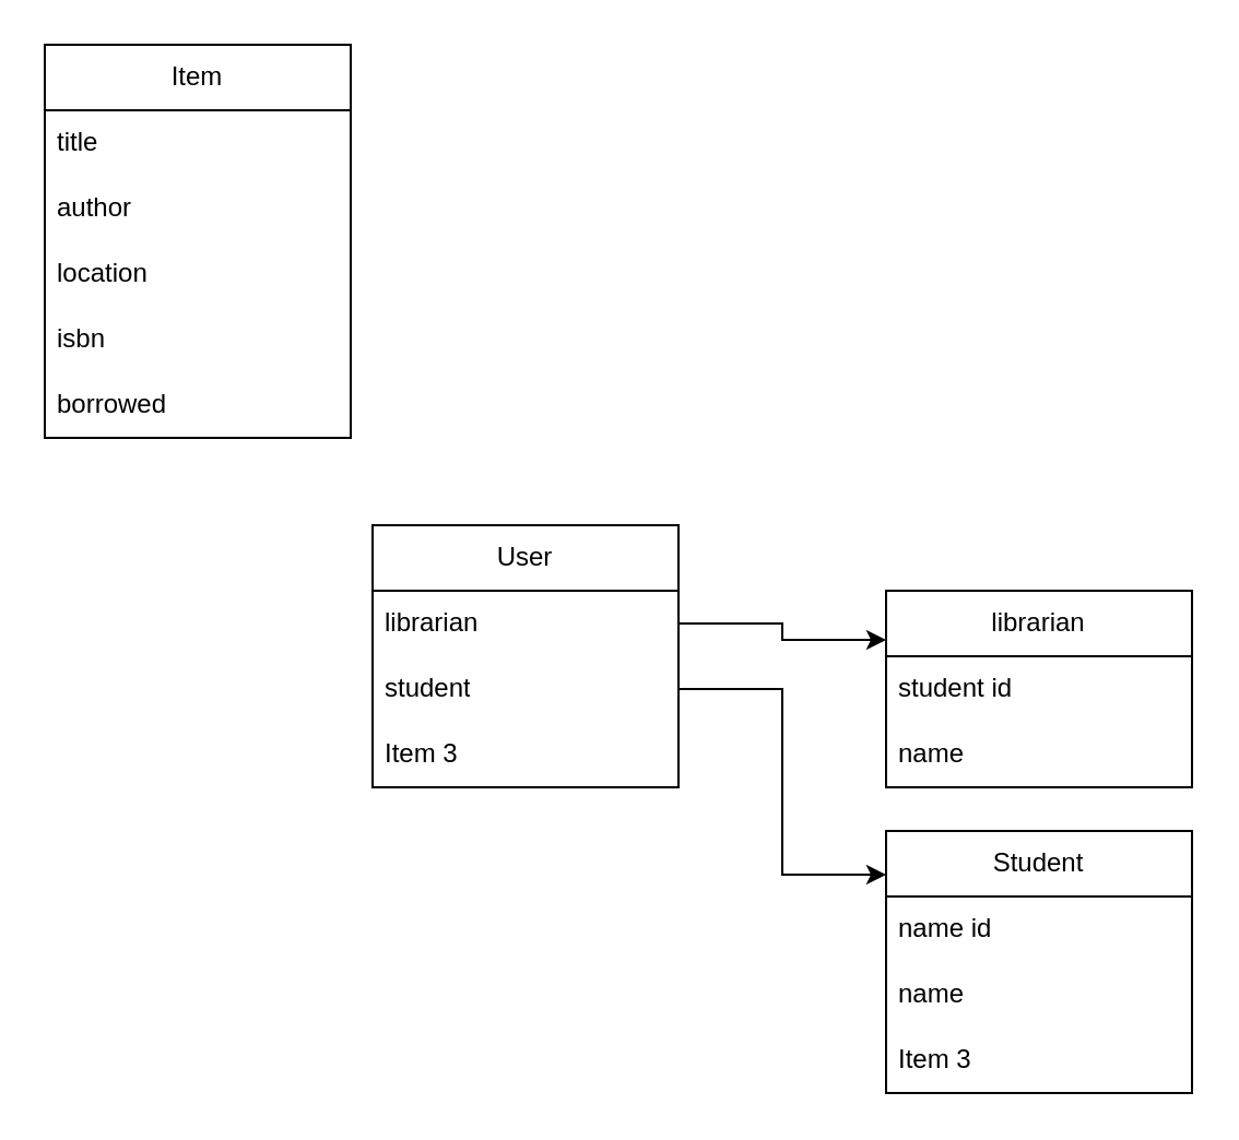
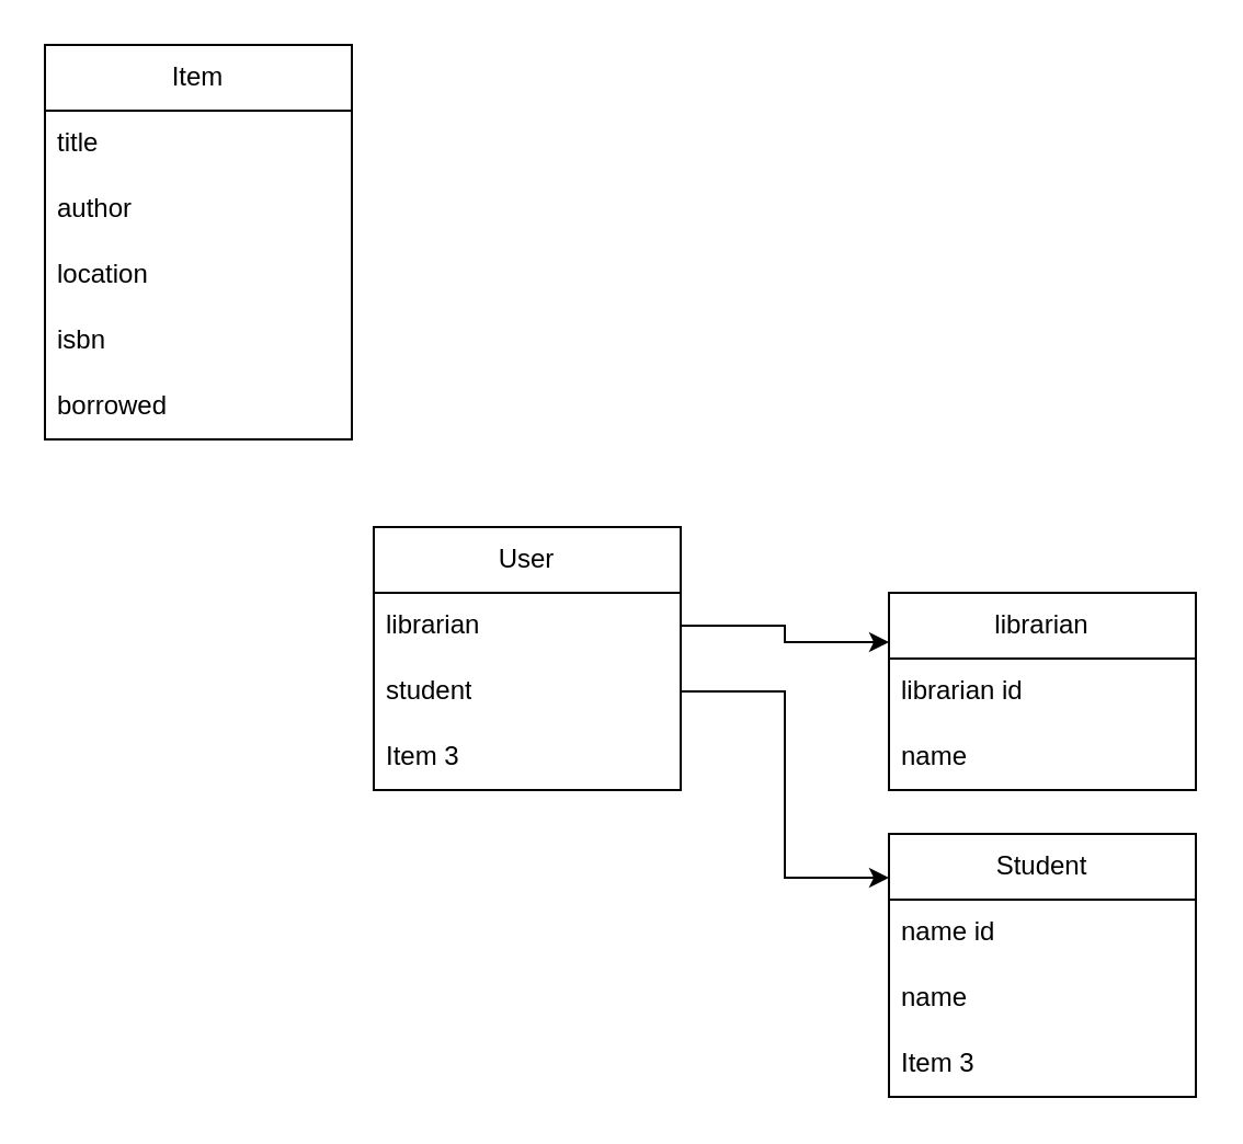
  <mxCell id="0" />
  <mxCell id="1" parent="0" />
  <mxCell id="2" value="Item" style="swimlane;fontStyle=0;childLayout=stackLayout;horizontal=1;startSize=30;horizontalStack=0;resizeParent=1;resizeParentMax=0;resizeLast=0;collapsible=1;marginBottom=0;whiteSpace=wrap;html=1;" vertex="1" parent="1"><mxGeometry x="20" y="20" width="140" height="180" as="geometry" /></mxCell>
  <mxCell id="3" value="title" style="text;strokeColor=none;fillColor=none;align=left;verticalAlign=middle;spacingLeft=4;spacingRight=4;overflow=hidden;points=[[0,0.5],[1,0.5]];portConstraint=eastwest;rotatable=0;whiteSpace=wrap;html=1;" vertex="1" parent="2"><mxGeometry y="30" width="140" height="30" as="geometry" /></mxCell>
  <mxCell id="4" value="author" style="text;strokeColor=none;fillColor=none;align=left;verticalAlign=middle;spacingLeft=4;spacingRight=4;overflow=hidden;points=[[0,0.5],[1,0.5]];portConstraint=eastwest;rotatable=0;whiteSpace=wrap;html=1;" vertex="1" parent="2"><mxGeometry y="60" width="140" height="30" as="geometry" /></mxCell>
  <mxCell id="5" value="location" style="text;strokeColor=none;fillColor=none;align=left;verticalAlign=middle;spacingLeft=4;spacingRight=4;overflow=hidden;points=[[0,0.5],[1,0.5]];portConstraint=eastwest;rotatable=0;whiteSpace=wrap;html=1;" vertex="1" parent="2"><mxGeometry y="90" width="140" height="30" as="geometry" /></mxCell>
  <mxCell id="6" value="isbn" style="text;strokeColor=none;fillColor=none;align=left;verticalAlign=middle;spacingLeft=4;spacingRight=4;overflow=hidden;points=[[0,0.5],[1,0.5]];portConstraint=eastwest;rotatable=0;whiteSpace=wrap;html=1;" vertex="1" parent="2"><mxGeometry y="120" width="140" height="30" as="geometry" /></mxCell>
  <mxCell id="7" value="borrowed" style="text;strokeColor=none;fillColor=none;align=left;verticalAlign=middle;spacingLeft=4;spacingRight=4;overflow=hidden;points=[[0,0.5],[1,0.5]];portConstraint=eastwest;rotatable=0;whiteSpace=wrap;html=1;" vertex="1" parent="2"><mxGeometry y="150" width="140" height="30" as="geometry" /></mxCell>
  <mxCell id="8" value="Student" style="swimlane;fontStyle=0;childLayout=stackLayout;horizontal=1;startSize=30;horizontalStack=0;resizeParent=1;resizeParentMax=0;resizeLast=0;collapsible=1;marginBottom=0;whiteSpace=wrap;html=1;" vertex="1" parent="1"><mxGeometry x="405" y="380" width="140" height="120" as="geometry" /></mxCell>
  <mxCell id="9" value="name id" style="text;strokeColor=none;fillColor=none;align=left;verticalAlign=middle;spacingLeft=4;spacingRight=4;overflow=hidden;points=[[0,0.5],[1,0.5]];portConstraint=eastwest;rotatable=0;whiteSpace=wrap;html=1;" vertex="1" parent="8"><mxGeometry y="30" width="140" height="30" as="geometry" /></mxCell>
  <mxCell id="10" value="name" style="text;strokeColor=none;fillColor=none;align=left;verticalAlign=middle;spacingLeft=4;spacingRight=4;overflow=hidden;points=[[0,0.5],[1,0.5]];portConstraint=eastwest;rotatable=0;whiteSpace=wrap;html=1;" vertex="1" parent="8"><mxGeometry y="60" width="140" height="30" as="geometry" /></mxCell>
  <mxCell id="11" value="Item 3" style="text;strokeColor=none;fillColor=none;align=left;verticalAlign=middle;spacingLeft=4;spacingRight=4;overflow=hidden;points=[[0,0.5],[1,0.5]];portConstraint=eastwest;rotatable=0;whiteSpace=wrap;html=1;" vertex="1" parent="8"><mxGeometry y="90" width="140" height="30" as="geometry" /></mxCell>
  <mxCell id="12" value="librarian" style="swimlane;fontStyle=0;childLayout=stackLayout;horizontal=1;startSize=30;horizontalStack=0;resizeParent=1;resizeParentMax=0;resizeLast=0;collapsible=1;marginBottom=0;whiteSpace=wrap;html=1;" vertex="1" parent="1"><mxGeometry x="405" y="270" width="140" height="90" as="geometry" /></mxCell>
- <mxCell id="13" value="student id" style="text;strokeColor=none;fillColor=none;align=left;verticalAlign=middle;spacingLeft=4;spacingRight=4;overflow=hidden;points=[[0,0.5],[1,0.5]];portConstraint=eastwest;rotatable=0;whiteSpace=wrap;html=1;" vertex="1" parent="12"><mxGeometry y="30" width="140" height="30" as="geometry" /></mxCell>
+ <mxCell id="13" value="librarian id" style="text;strokeColor=none;fillColor=none;align=left;verticalAlign=middle;spacingLeft=4;spacingRight=4;overflow=hidden;points=[[0,0.5],[1,0.5]];portConstraint=eastwest;rotatable=0;whiteSpace=wrap;html=1;" vertex="1" parent="12"><mxGeometry y="30" width="140" height="30" as="geometry" /></mxCell>
  <mxCell id="14" value="name" style="text;strokeColor=none;fillColor=none;align=left;verticalAlign=middle;spacingLeft=4;spacingRight=4;overflow=hidden;points=[[0,0.5],[1,0.5]];portConstraint=eastwest;rotatable=0;whiteSpace=wrap;html=1;" vertex="1" parent="12"><mxGeometry y="60" width="140" height="30" as="geometry" /></mxCell>
  <mxCell id="15" value="User" style="swimlane;fontStyle=0;childLayout=stackLayout;horizontal=1;startSize=30;horizontalStack=0;resizeParent=1;resizeParentMax=0;resizeLast=0;collapsible=1;marginBottom=0;whiteSpace=wrap;html=1;" vertex="1" parent="1"><mxGeometry x="170" y="240" width="140" height="120" as="geometry" /></mxCell>
  <mxCell id="16" value="librarian" style="text;strokeColor=none;fillColor=none;align=left;verticalAlign=middle;spacingLeft=4;spacingRight=4;overflow=hidden;points=[[0,0.5],[1,0.5]];portConstraint=eastwest;rotatable=0;whiteSpace=wrap;html=1;" vertex="1" parent="15"><mxGeometry y="30" width="140" height="30" as="geometry" /></mxCell>
  <mxCell id="17" value="student&lt;br&gt;" style="text;strokeColor=none;fillColor=none;align=left;verticalAlign=middle;spacingLeft=4;spacingRight=4;overflow=hidden;points=[[0,0.5],[1,0.5]];portConstraint=eastwest;rotatable=0;whiteSpace=wrap;html=1;" vertex="1" parent="15"><mxGeometry y="60" width="140" height="30" as="geometry" /></mxCell>
  <mxCell id="18" value="Item 3" style="text;strokeColor=none;fillColor=none;align=left;verticalAlign=middle;spacingLeft=4;spacingRight=4;overflow=hidden;points=[[0,0.5],[1,0.5]];portConstraint=eastwest;rotatable=0;whiteSpace=wrap;html=1;" vertex="1" parent="15"><mxGeometry y="90" width="140" height="30" as="geometry" /></mxCell>
  <mxCell id="19" style="edgeStyle=orthogonalEdgeStyle;rounded=0;orthogonalLoop=1;jettySize=auto;html=1;exitX=1;exitY=0.5;exitDx=0;exitDy=0;entryX=0;entryY=0.25;entryDx=0;entryDy=0;" edge="1" parent="1" source="16" target="12"><mxGeometry relative="1" as="geometry" /></mxCell>
  <mxCell id="20" style="edgeStyle=orthogonalEdgeStyle;rounded=0;orthogonalLoop=1;jettySize=auto;html=1;exitX=1;exitY=0.5;exitDx=0;exitDy=0;entryX=0;entryY=0.167;entryDx=0;entryDy=0;entryPerimeter=0;" edge="1" parent="1" source="17" target="8"><mxGeometry relative="1" as="geometry" /></mxCell>
